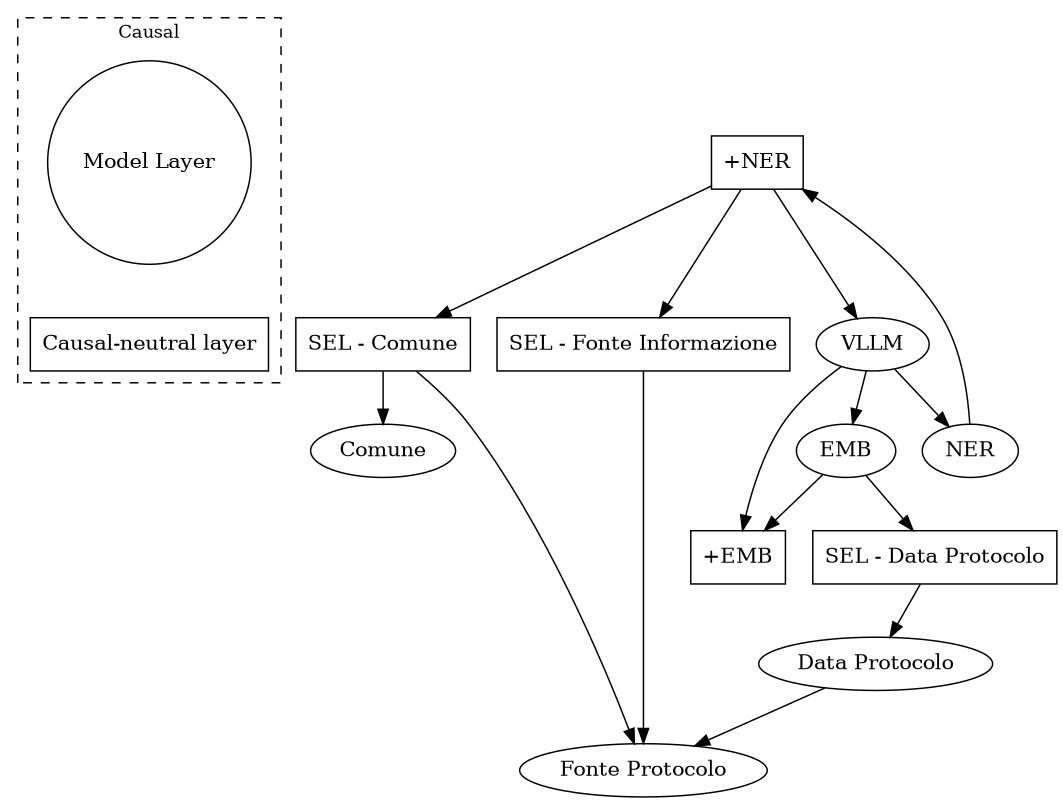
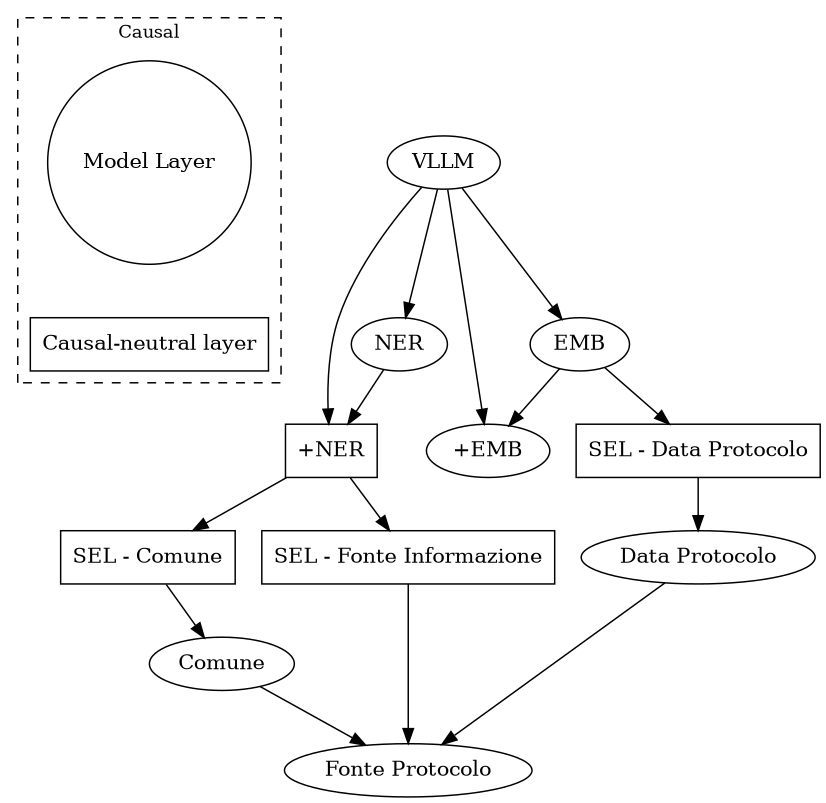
  digraph {
    n1 [label="Model Layer" shape=circle]
    n2 [label="Causal-neutral layer" shape=rectangle]
    "+NER" [shape=rectangle]
    "SEL - Comune" [shape=rectangle]
    "SEL - Fonte Informazione" [shape=rectangle]
    Comune
    "SEL - Data Protocolo" [shape=rectangle]
    "Data Protocolo"
    n9 [label="Fonte Protocolo"]
-   "+EMB" [shape=rectangle]
+   "+EMB" [shape=ellipse]
    VLLM
    NER
    EMB
    subgraph cluster_1 {
      fontsize=12
      label=Causal
      style=dashed
      n1
      n2
    }
    n1 -> n2 [style=invis]
    "+NER" -> "SEL - Comune"
    "+NER" -> "SEL - Fonte Informazione"
    "SEL - Comune" -> Comune
    "SEL - Fonte Informazione" -> n9
-   "SEL - Comune" -> n9
+   Comune -> n9
    "SEL - Data Protocolo" -> "Data Protocolo"
    "Data Protocolo" -> n9
-   "+NER" -> VLLM
+   VLLM -> "+NER"
    VLLM -> "+EMB"
    VLLM -> NER
    VLLM -> EMB
    NER -> "+NER"
    EMB -> "SEL - Data Protocolo"
    EMB -> "+EMB"
  }
